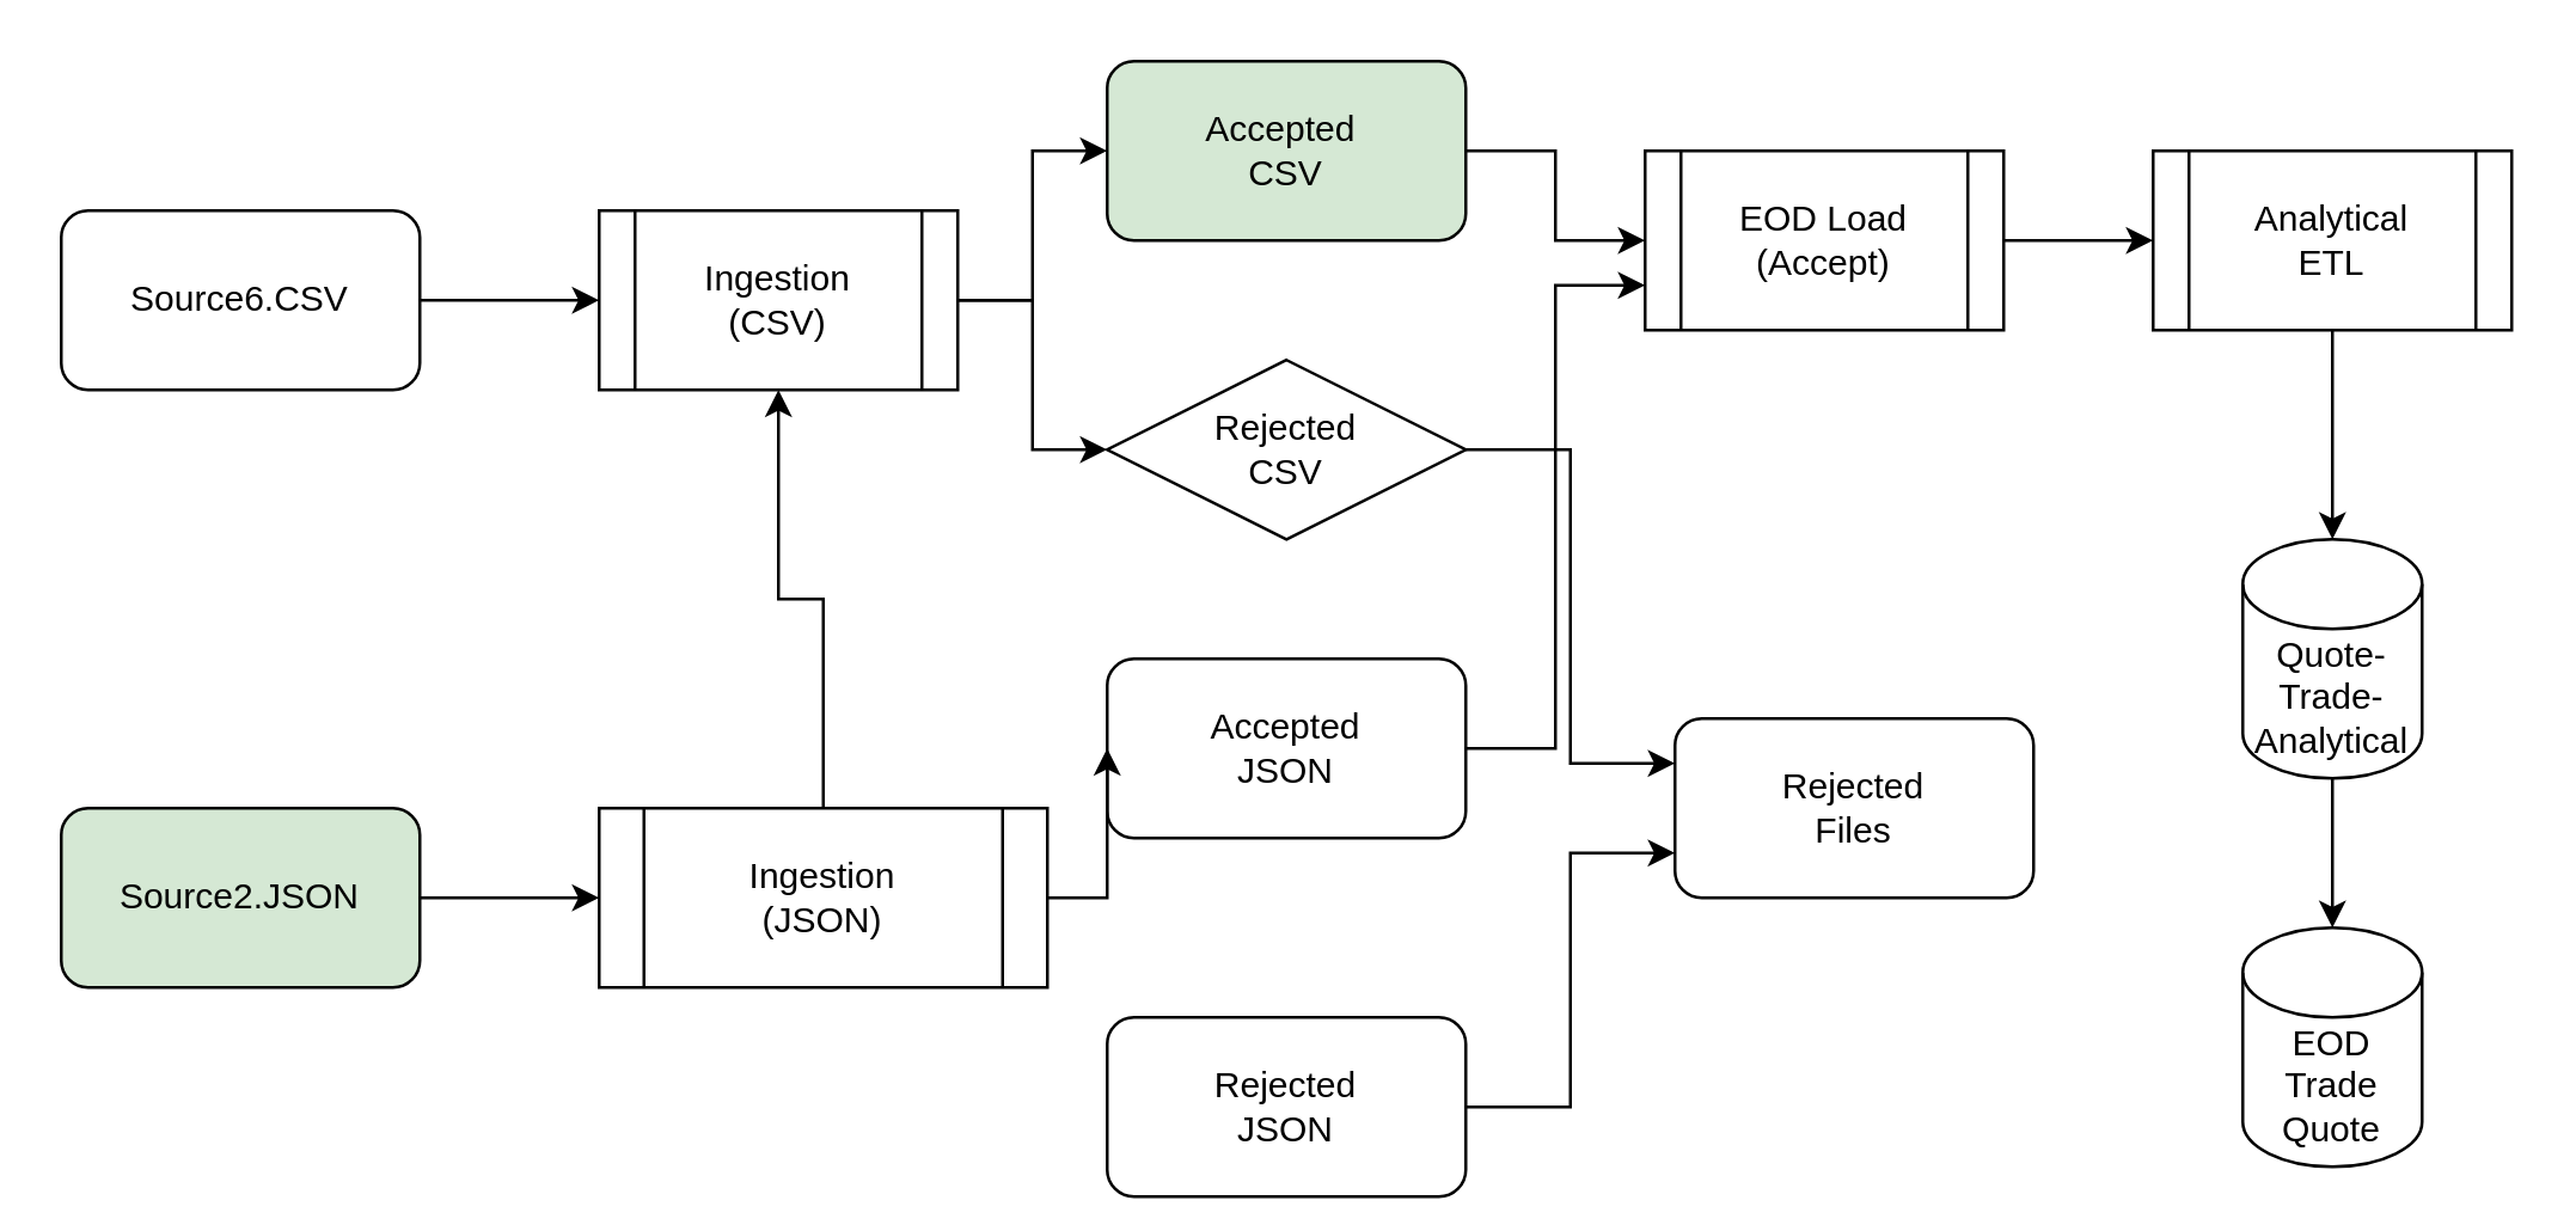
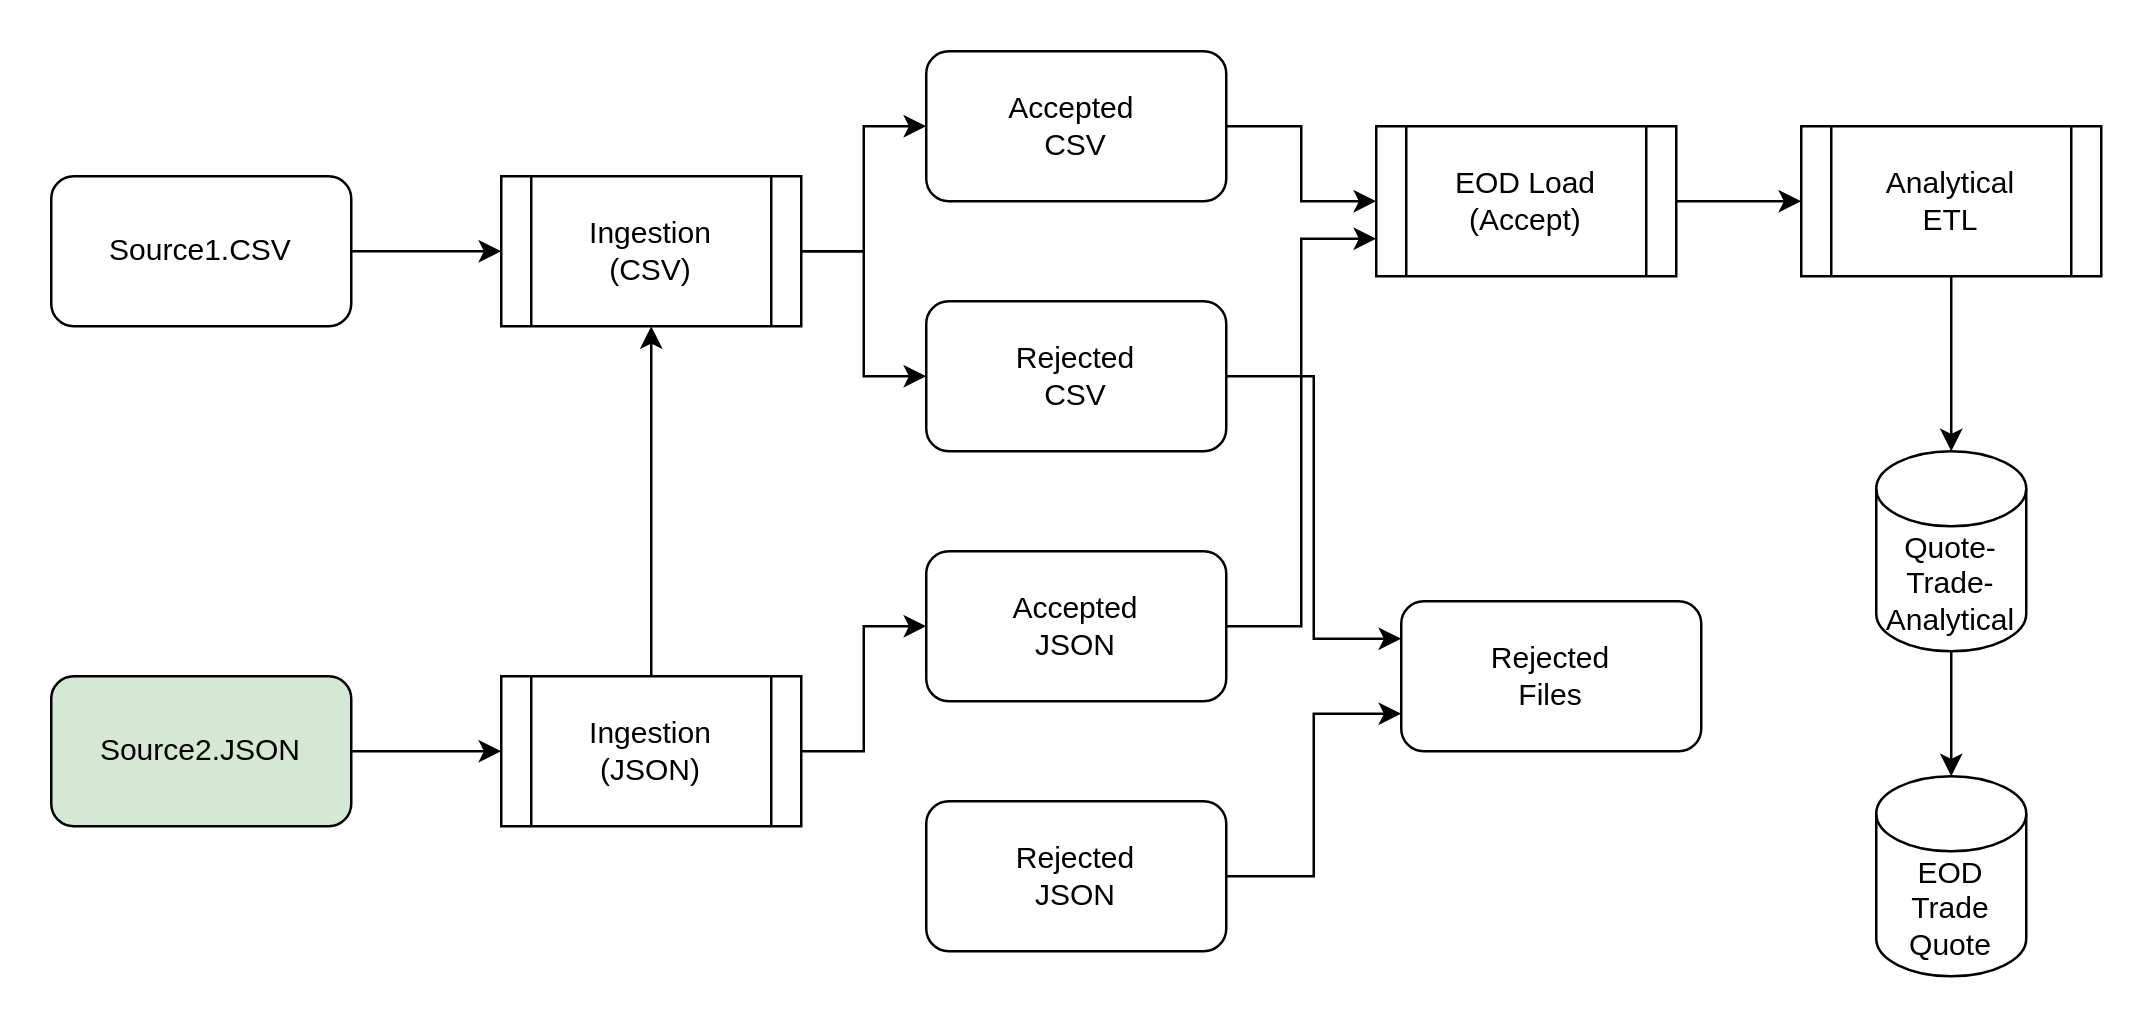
  <mxCell id="0" />
  <mxCell id="1" parent="0" />
  <mxCell id="2" value="EOD Trade Quote" style="shape=cylinder3;whiteSpace=wrap;html=1;boundedLbl=1;backgroundOutline=1;size=15;" vertex="1" parent="1"><mxGeometry x="750" y="310" width="60" height="80" as="geometry" /></mxCell>
  <mxCell id="3" style="edgeStyle=orthogonalEdgeStyle;rounded=0;orthogonalLoop=1;jettySize=auto;html=1;exitX=0.5;exitY=1;exitDx=0;exitDy=0;exitPerimeter=0;entryX=0.5;entryY=0;entryDx=0;entryDy=0;entryPerimeter=0;" edge="1" parent="1" source="4" target="2"><mxGeometry relative="1" as="geometry" /></mxCell>
  <mxCell id="4" value="Quote- Trade- Analytical" style="shape=cylinder3;whiteSpace=wrap;html=1;boundedLbl=1;backgroundOutline=1;size=15;" vertex="1" parent="1"><mxGeometry x="750" y="180" width="60" height="80" as="geometry" /></mxCell>
  <mxCell id="5" style="edgeStyle=orthogonalEdgeStyle;rounded=0;orthogonalLoop=1;jettySize=auto;html=1;" edge="1" parent="1" source="6" target="4"><mxGeometry relative="1" as="geometry" /></mxCell>
  <mxCell id="6" value="Analytical &lt;br&gt;ETL" style="shape=process;whiteSpace=wrap;html=1;backgroundOutline=1;" vertex="1" parent="1"><mxGeometry x="720" y="50" width="120" height="60" as="geometry" /></mxCell>
  <mxCell id="7" style="edgeStyle=orthogonalEdgeStyle;rounded=0;orthogonalLoop=1;jettySize=auto;html=1;" edge="1" parent="1" source="8" target="6"><mxGeometry relative="1" as="geometry" /></mxCell>
  <mxCell id="8" value="EOD Load&lt;br&gt;(Accept)" style="shape=process;whiteSpace=wrap;html=1;backgroundOutline=1;" vertex="1" parent="1"><mxGeometry x="550" y="50" width="120" height="60" as="geometry" /></mxCell>
  <mxCell id="9" style="edgeStyle=orthogonalEdgeStyle;rounded=0;orthogonalLoop=1;jettySize=auto;html=1;entryX=0;entryY=0.5;entryDx=0;entryDy=0;" edge="1" parent="1" source="10" target="8"><mxGeometry relative="1" as="geometry" /></mxCell>
- <mxCell id="10" value="Accepted&amp;nbsp;&lt;br&gt;CSV" style="rounded=1;whiteSpace=wrap;html=1;fillColor=#d5e8d4;" vertex="1" parent="1"><mxGeometry x="370" y="20" width="120" height="60" as="geometry" /></mxCell>
+ <mxCell id="10" value="Accepted&amp;nbsp;&lt;br&gt;CSV" style="rounded=1;whiteSpace=wrap;html=1;" vertex="1" parent="1"><mxGeometry x="370" y="20" width="120" height="60" as="geometry" /></mxCell>
  <mxCell id="11" style="edgeStyle=orthogonalEdgeStyle;rounded=0;orthogonalLoop=1;jettySize=auto;html=1;entryX=0;entryY=0.25;entryDx=0;entryDy=0;" edge="1" parent="1" source="12" target="17"><mxGeometry relative="1" as="geometry" /></mxCell>
- <mxCell id="12" value="Rejected &lt;br&gt;CSV" style="rhombus;whiteSpace=wrap;html=1;" vertex="1" parent="1"><mxGeometry x="370" y="120" width="120" height="60" as="geometry" /></mxCell>
+ <mxCell id="12" value="Rejected &lt;br&gt;CSV" style="rounded=1;whiteSpace=wrap;html=1;" vertex="1" parent="1"><mxGeometry x="370" y="120" width="120" height="60" as="geometry" /></mxCell>
  <mxCell id="13" style="edgeStyle=orthogonalEdgeStyle;rounded=0;orthogonalLoop=1;jettySize=auto;html=1;entryX=0;entryY=0.75;entryDx=0;entryDy=0;" edge="1" parent="1" source="14" target="8"><mxGeometry relative="1" as="geometry" /></mxCell>
  <mxCell id="14" value="Accepted &lt;br&gt;JSON" style="rounded=1;whiteSpace=wrap;html=1;" vertex="1" parent="1"><mxGeometry x="370" y="220" width="120" height="60" as="geometry" /></mxCell>
  <mxCell id="15" style="edgeStyle=orthogonalEdgeStyle;rounded=0;orthogonalLoop=1;jettySize=auto;html=1;entryX=0;entryY=0.75;entryDx=0;entryDy=0;" edge="1" parent="1" source="16" target="17"><mxGeometry relative="1" as="geometry"><mxPoint x="420" y="460" as="targetPoint" /></mxGeometry></mxCell>
- <mxCell id="16" value="Rejected &lt;br&gt;JSON" style="rounded=1;whiteSpace=wrap;html=1;" vertex="1" parent="1"><mxGeometry x="370" y="340" width="120" height="60" as="geometry" /></mxCell>
+ <mxCell id="16" value="Rejected &lt;br&gt;JSON" style="rounded=1;whiteSpace=wrap;html=1;" vertex="1" parent="1"><mxGeometry x="370" y="320" width="120" height="60" as="geometry" /></mxCell>
  <mxCell id="17" value="Rejected &lt;br&gt;Files" style="rounded=1;whiteSpace=wrap;html=1;" vertex="1" parent="1"><mxGeometry x="560" y="240" width="120" height="60" as="geometry" /></mxCell>
  <mxCell id="18" style="edgeStyle=orthogonalEdgeStyle;rounded=0;orthogonalLoop=1;jettySize=auto;html=1;entryX=0;entryY=0.5;entryDx=0;entryDy=0;" edge="1" parent="1" source="20" target="14"><mxGeometry relative="1" as="geometry" /></mxCell>
  <mxCell id="19" style="edgeStyle=orthogonalEdgeStyle;rounded=0;orthogonalLoop=1;jettySize=auto;html=1;" edge="1" parent="1" source="20" target="23"><mxGeometry relative="1" as="geometry" /></mxCell>
- <mxCell id="20" value="Ingestion&lt;br&gt;(JSON)" style="shape=process;whiteSpace=wrap;html=1;backgroundOutline=1;" vertex="1" parent="1"><mxGeometry x="200" y="270" width="150" height="60" as="geometry" /></mxCell>
+ <mxCell id="20" value="Ingestion&lt;br&gt;(JSON)" style="shape=process;whiteSpace=wrap;html=1;backgroundOutline=1;" vertex="1" parent="1"><mxGeometry x="200" y="270" width="120" height="60" as="geometry" /></mxCell>
  <mxCell id="21" style="edgeStyle=orthogonalEdgeStyle;rounded=0;orthogonalLoop=1;jettySize=auto;html=1;entryX=0;entryY=0.5;entryDx=0;entryDy=0;" edge="1" parent="1" source="23" target="10"><mxGeometry relative="1" as="geometry" /></mxCell>
  <mxCell id="22" style="edgeStyle=orthogonalEdgeStyle;rounded=0;orthogonalLoop=1;jettySize=auto;html=1;entryX=0;entryY=0.5;entryDx=0;entryDy=0;" edge="1" parent="1" source="23" target="12"><mxGeometry relative="1" as="geometry" /></mxCell>
  <mxCell id="23" value="Ingestion&lt;br&gt;(CSV)" style="shape=process;whiteSpace=wrap;html=1;backgroundOutline=1;" vertex="1" parent="1"><mxGeometry x="200" y="70" width="120" height="60" as="geometry" /></mxCell>
  <mxCell id="24" style="edgeStyle=orthogonalEdgeStyle;rounded=0;orthogonalLoop=1;jettySize=auto;html=1;entryX=0;entryY=0.5;entryDx=0;entryDy=0;" edge="1" parent="1" source="25" target="23"><mxGeometry relative="1" as="geometry" /></mxCell>
- <mxCell id="25" value="Source6.CSV" style="rounded=1;whiteSpace=wrap;html=1;" vertex="1" parent="1"><mxGeometry x="20" y="70" width="120" height="60" as="geometry" /></mxCell>
+ <mxCell id="25" value="Source1.CSV" style="rounded=1;whiteSpace=wrap;html=1;" vertex="1" parent="1"><mxGeometry x="20" y="70" width="120" height="60" as="geometry" /></mxCell>
  <mxCell id="26" style="edgeStyle=orthogonalEdgeStyle;rounded=0;orthogonalLoop=1;jettySize=auto;html=1;entryX=0;entryY=0.5;entryDx=0;entryDy=0;" edge="1" parent="1" source="27" target="20"><mxGeometry relative="1" as="geometry" /></mxCell>
  <mxCell id="27" value="Source2.JSON" style="rounded=1;whiteSpace=wrap;html=1;fillColor=#d5e8d4;" vertex="1" parent="1"><mxGeometry x="20" y="270" width="120" height="60" as="geometry" /></mxCell>
